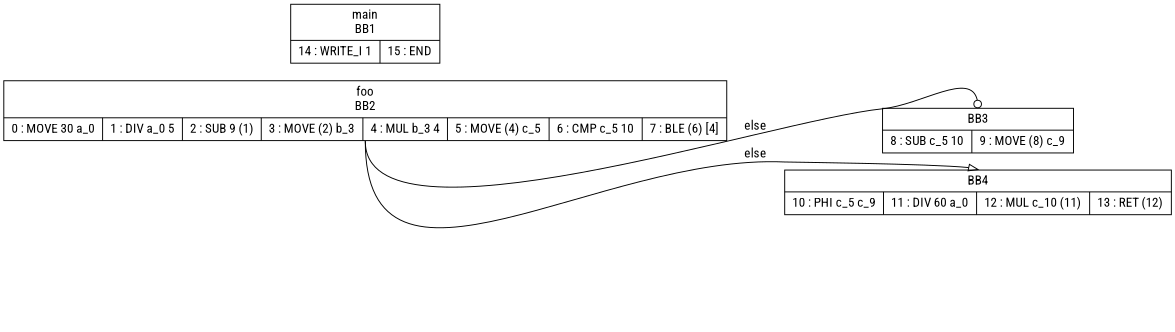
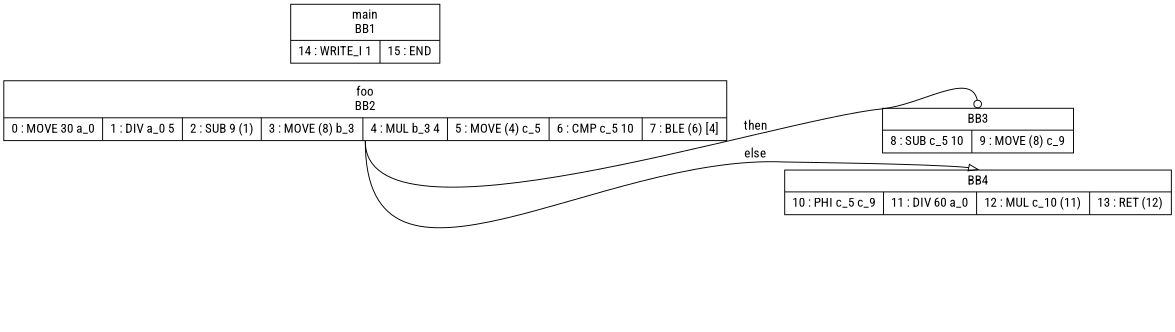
  digraph {
    fontname="Roboto Condensed"
    rankdir=LR
    node [fontname="Roboto Condensed" shape=record]
    edge [color=black fontname="Roboto Condensed" headport=n tailport=s]
-   n1 [label="<b>foo\nBB2|{0 : MOVE 30 a_0 |1 : DIV a_0 5 |2 : SUB 9 (1) |3 : MOVE (2) b_3 |4 : MUL b_3 4 |5 : MOVE (4) c_5 |6 : CMP c_5 10 |7 : BLE (6) [4] }"]
+   n1 [label="<b>foo\nBB2|{0 : MOVE 30 a_0 |1 : DIV a_0 5 |2 : SUB 9 (1) |3 : MOVE (8) b_3 |4 : MUL b_3 4 |5 : MOVE (4) c_5 |6 : CMP c_5 10 |7 : BLE (6) [4] }"]
    n2 [label="<b>BB3|{8 : SUB c_5 10 |9 : MOVE (8) c_9 }"]
    n3 [label="<b>BB4|{10 : PHI c_5 c_9 |11 : DIV 60 a_0 |12 : MUL c_10 (11) |13 : RET (12) }"]
    n4 [label="<b>main\nBB1|{14 : WRITE_I 1 |15 : END }"]
-   n1 -> n2 [arrowhead=odot label=else]
+   n1 -> n2 [arrowhead=odot label=then]
    n1 -> n3 [arrowhead=onormal label=else]
  }
